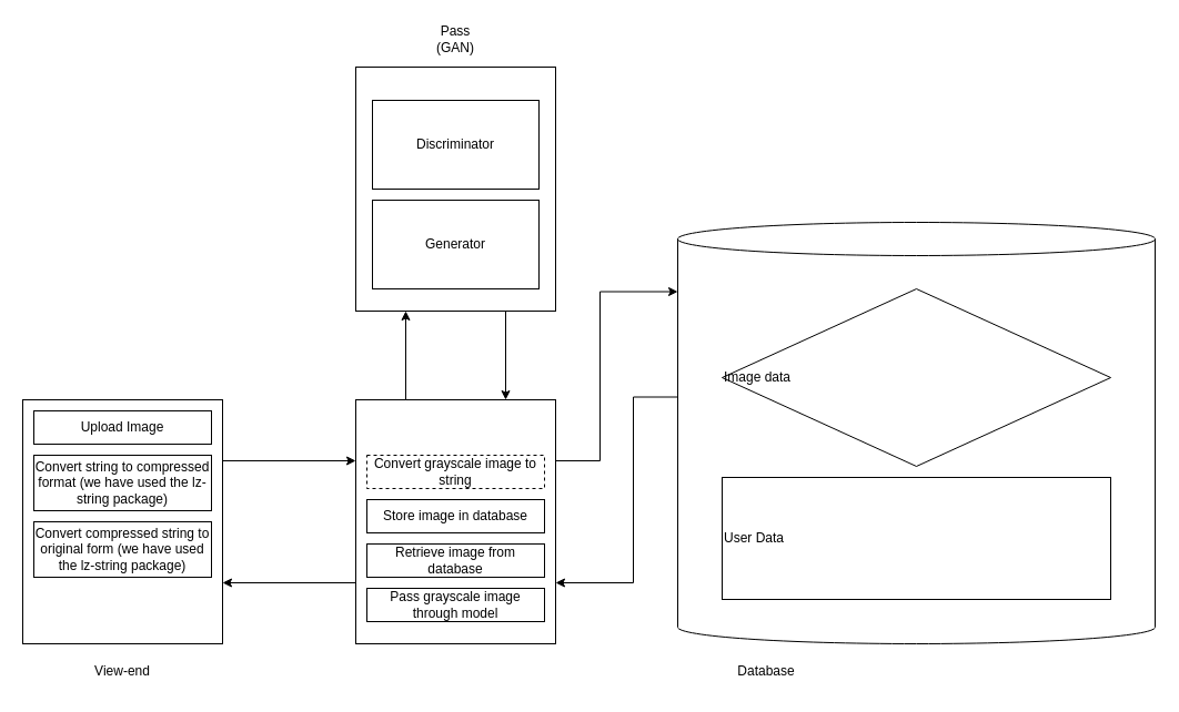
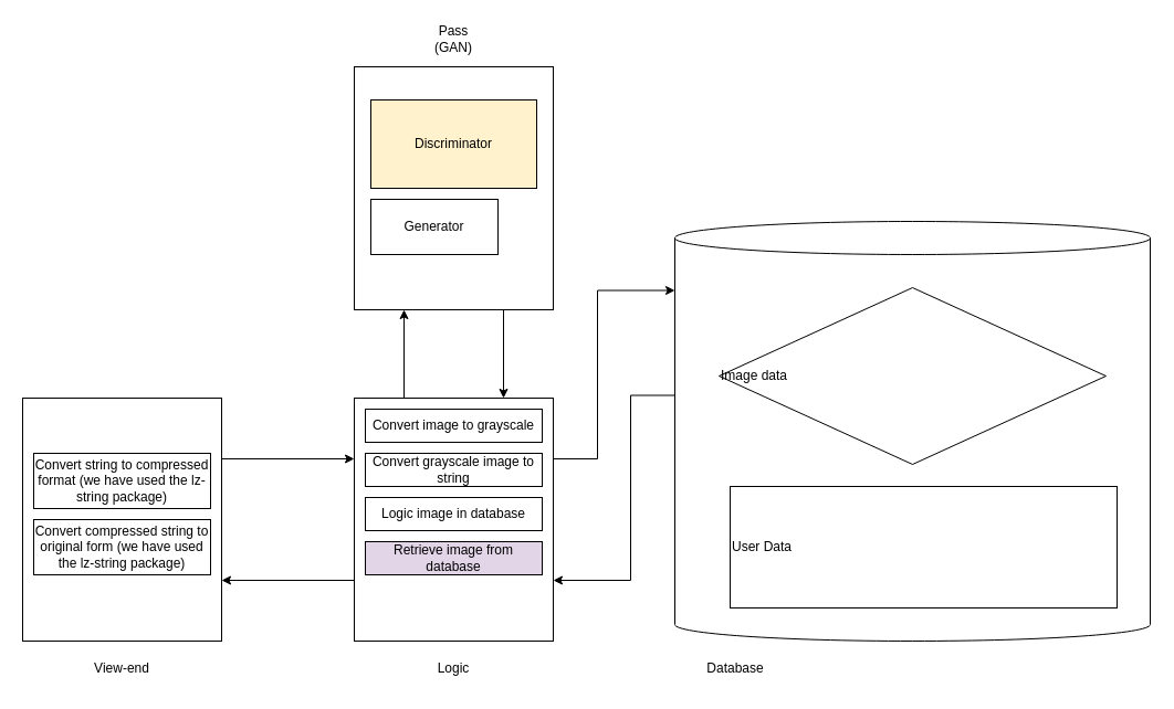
  <mxCell id="0" />
  <mxCell id="1" parent="0" />
  <mxCell id="2" style="edgeStyle=orthogonalEdgeStyle;rounded=0;orthogonalLoop=1;jettySize=auto;html=1;exitX=1;exitY=0.25;exitDx=0;exitDy=0;entryX=0;entryY=0.25;entryDx=0;entryDy=0;" edge="1" parent="1" source="3" target="7"><mxGeometry relative="1" as="geometry" /></mxCell>
  <mxCell id="3" value="" style="rounded=0;whiteSpace=wrap;html=1;" parent="1" vertex="1"><mxGeometry x="20" y="360" width="180" height="220" as="geometry" /></mxCell>
  <mxCell id="4" style="edgeStyle=orthogonalEdgeStyle;rounded=0;orthogonalLoop=1;jettySize=auto;html=1;exitX=0.25;exitY=0;exitDx=0;exitDy=0;entryX=0.25;entryY=1;entryDx=0;entryDy=0;" edge="1" parent="1" source="7" target="9"><mxGeometry relative="1" as="geometry" /></mxCell>
  <mxCell id="5" style="edgeStyle=orthogonalEdgeStyle;rounded=0;orthogonalLoop=1;jettySize=auto;html=1;exitX=1;exitY=0.25;exitDx=0;exitDy=0;entryX=0;entryY=0;entryDx=0;entryDy=62.5;entryPerimeter=0;" edge="1" parent="1" source="7" target="11"><mxGeometry relative="1" as="geometry"><Array as="points"><mxPoint x="540" y="415" /><mxPoint x="540" y="263" /></Array></mxGeometry></mxCell>
  <mxCell id="6" style="edgeStyle=orthogonalEdgeStyle;rounded=0;orthogonalLoop=1;jettySize=auto;html=1;exitX=0;exitY=0.75;exitDx=0;exitDy=0;entryX=1;entryY=0.75;entryDx=0;entryDy=0;" edge="1" parent="1" source="7" target="3"><mxGeometry relative="1" as="geometry" /></mxCell>
  <mxCell id="7" value="" style="rounded=0;whiteSpace=wrap;html=1;" parent="1" vertex="1"><mxGeometry x="320" y="360" width="180" height="220" as="geometry" /></mxCell>
  <mxCell id="8" style="edgeStyle=orthogonalEdgeStyle;rounded=0;orthogonalLoop=1;jettySize=auto;html=1;exitX=0.75;exitY=1;exitDx=0;exitDy=0;entryX=0.75;entryY=0;entryDx=0;entryDy=0;" edge="1" parent="1" source="9" target="7"><mxGeometry relative="1" as="geometry" /></mxCell>
  <mxCell id="9" value="" style="rounded=0;whiteSpace=wrap;html=1;" parent="1" vertex="1"><mxGeometry x="320" y="60" width="180" height="220" as="geometry" /></mxCell>
  <mxCell id="10" style="edgeStyle=orthogonalEdgeStyle;rounded=0;orthogonalLoop=1;jettySize=auto;html=1;exitX=0;exitY=0;exitDx=0;exitDy=157.5;exitPerimeter=0;entryX=1;entryY=0.75;entryDx=0;entryDy=0;" edge="1" parent="1" source="11" target="7"><mxGeometry relative="1" as="geometry"><Array as="points"><mxPoint x="570" y="358" /><mxPoint x="570" y="525" /></Array></mxGeometry></mxCell>
  <mxCell id="11" value="" style="shape=cylinder3;whiteSpace=wrap;html=1;boundedLbl=1;backgroundOutline=1;size=15;" parent="1" vertex="1"><mxGeometry x="610" y="200" width="430" height="380" as="geometry" /></mxCell>
  <mxCell id="12" value="View-end" style="text;html=1;strokeColor=none;fillColor=none;align=center;verticalAlign=middle;whiteSpace=wrap;rounded=0;" vertex="1" parent="1"><mxGeometry x="80" y="590" width="60" height="30" as="geometry" /></mxCell>
+ <mxCell id="13" value="Logic" style="text;html=1;strokeColor=none;fillColor=none;align=center;verticalAlign=middle;whiteSpace=wrap;rounded=0;" vertex="1" parent="1"><mxGeometry x="380" y="590" width="60" height="30" as="geometry" /></mxCell>
  <mxCell id="14" value="Pass (GAN)" style="text;html=1;strokeColor=none;fillColor=none;align=center;verticalAlign=middle;whiteSpace=wrap;rounded=0;" vertex="1" parent="1"><mxGeometry x="380" y="20" width="60" height="30" as="geometry" /></mxCell>
- <mxCell id="15" value="Database" style="text;html=1;strokeColor=none;fillColor=none;align=center;verticalAlign=middle;whiteSpace=wrap;rounded=0;" vertex="1" parent="1"><mxGeometry x="660" y="590" width="60" height="30" as="geometry" /></mxCell>
- <mxCell id="16" value="Upload Image" style="rounded=0;whiteSpace=wrap;html=1;" vertex="1" parent="1"><mxGeometry x="30" y="370" width="160" height="30" as="geometry" /></mxCell>
+ <mxCell id="15" value="Database" style="text;html=1;strokeColor=none;fillColor=none;align=center;verticalAlign=middle;whiteSpace=wrap;rounded=0;" vertex="1" parent="1"><mxGeometry x="635" y="590" width="60" height="30" as="geometry" /></mxCell>
  <mxCell id="17" value="Convert string to compressed format (we have used the lz-string package)" style="rounded=0;whiteSpace=wrap;html=1;" vertex="1" parent="1"><mxGeometry x="30" y="410" width="160" height="50" as="geometry" /></mxCell>
  <mxCell id="18" value="Convert compressed string to original form (we have used the lz-string package)" style="rounded=0;whiteSpace=wrap;html=1;" vertex="1" parent="1"><mxGeometry x="30" y="470" width="160" height="50" as="geometry" /></mxCell>
- <mxCell id="19" value="Convert grayscale image to string" style="rounded=0;whiteSpace=wrap;html=1;dashed=1;" vertex="1" parent="1"><mxGeometry x="330" y="410" width="160" height="30" as="geometry" /></mxCell>
- <mxCell id="20" value="Store image in database" style="rounded=0;whiteSpace=wrap;html=1;" vertex="1" parent="1"><mxGeometry x="330" y="450" width="160" height="30" as="geometry" /></mxCell>
- <mxCell id="21" value="Retrieve image from database" style="rounded=0;whiteSpace=wrap;html=1;" vertex="1" parent="1"><mxGeometry x="330" y="490" width="160" height="30" as="geometry" /></mxCell>
- <mxCell id="23" value="Pass grayscale image through model" style="rounded=0;whiteSpace=wrap;html=1;" vertex="1" parent="1"><mxGeometry x="330" y="530" width="160" height="30" as="geometry" /></mxCell>
+ <mxCell id="19" value="Convert grayscale image to string" style="rounded=0;whiteSpace=wrap;html=1;" vertex="1" parent="1"><mxGeometry x="330" y="410" width="160" height="30" as="geometry" /></mxCell>
+ <mxCell id="20" value="Logic image in database" style="rounded=0;whiteSpace=wrap;html=1;" vertex="1" parent="1"><mxGeometry x="330" y="450" width="160" height="30" as="geometry" /></mxCell>
+ <mxCell id="21" value="Retrieve image from database" style="rounded=0;whiteSpace=wrap;html=1;fillColor=#e1d5e7;" vertex="1" parent="1"><mxGeometry x="330" y="490" width="160" height="30" as="geometry" /></mxCell>
+ <mxCell id="22" value="Convert image to grayscale" style="rounded=0;whiteSpace=wrap;html=1;" vertex="1" parent="1"><mxGeometry x="330" y="370" width="160" height="30" as="geometry" /></mxCell>
  <mxCell id="24" value="Image data" style="rhombus;whiteSpace=wrap;html=1;align=left;" vertex="1" parent="1"><mxGeometry x="650" y="260" width="350" height="160" as="geometry" /></mxCell>
- <mxCell id="25" value="User Data" style="rounded=0;whiteSpace=wrap;html=1;align=left;" vertex="1" parent="1"><mxGeometry x="650" y="430" width="350" height="110" as="geometry" /></mxCell>
- <mxCell id="26" value="Discriminator" style="rounded=0;whiteSpace=wrap;html=1;" vertex="1" parent="1"><mxGeometry x="335" y="90" width="150" height="80" as="geometry" /></mxCell>
- <mxCell id="27" value="Generator" style="rounded=0;whiteSpace=wrap;html=1;" vertex="1" parent="1"><mxGeometry x="335" y="180" width="150" height="80" as="geometry" /></mxCell>
+ <mxCell id="25" value="User Data" style="rounded=0;whiteSpace=wrap;html=1;align=left;" vertex="1" parent="1"><mxGeometry x="660" y="440" width="350" height="110" as="geometry" /></mxCell>
+ <mxCell id="26" value="Discriminator" style="rounded=0;whiteSpace=wrap;html=1;fillColor=#fff2cc;" vertex="1" parent="1"><mxGeometry x="335" y="90" width="150" height="80" as="geometry" /></mxCell>
+ <mxCell id="27" value="Generator" style="rounded=0;whiteSpace=wrap;html=1;" vertex="1" parent="1"><mxGeometry x="335" y="180" width="115" height="50" as="geometry" /></mxCell>
